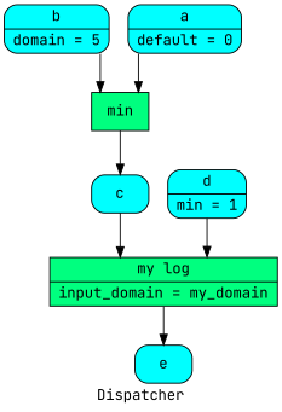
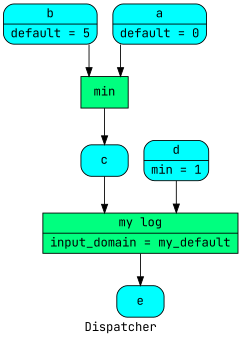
  digraph {
    fontname="JetBrains Mono"
    label=Dispatcher
    splines=ortho
    node [fillcolor=cyan fontname="JetBrains Mono" shape=Mrecord style=filled]
    edge [fontname="JetBrains Mono"]
-   n1 [label="{ b | domain = 5 }"]
+   n1 [label="{ b | default = 5 }"]
    n2 [fillcolor=springgreen label="{ min  }" shape=record]
    n3 [label="{ c  }"]
-   n4 [fillcolor=springgreen label="{ my log | input_domain = my_domain }" shape=record]
+   n4 [fillcolor=springgreen label="{ my log | input_domain = my_default }" shape=record]
    n5 [label="{ e  }"]
    n6 [label="{ d | min = 1 }"]
    n7 [label="{ a | default = 0 }"]
    n1 -> n2
    n2 -> n3
    n3 -> n4
    n4 -> n5
    n6 -> n4
    n7 -> n2
  }
